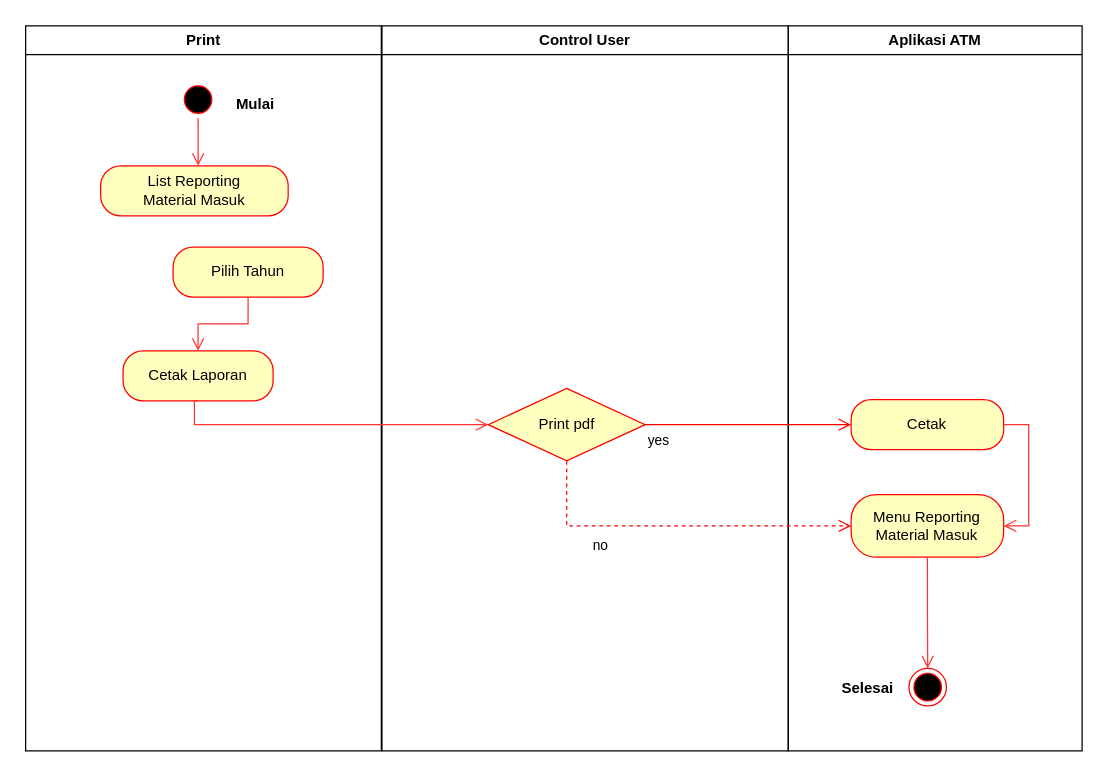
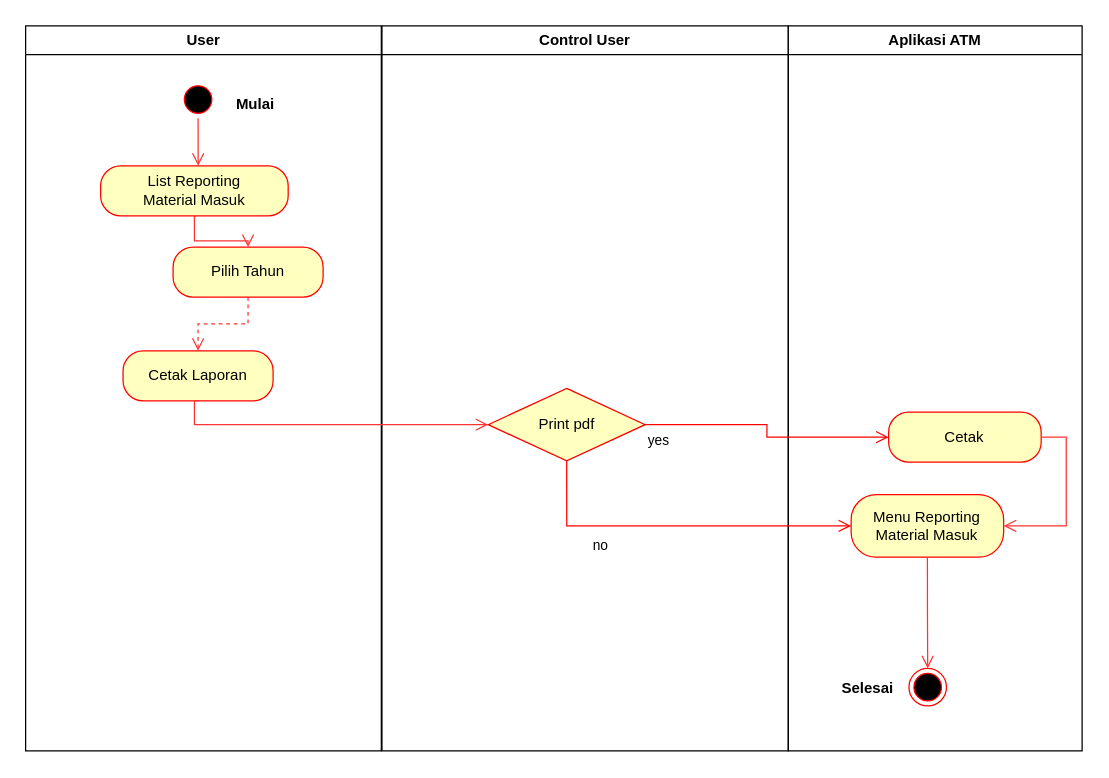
  <mxCell id="0" />
  <mxCell id="1" parent="0" />
- <mxCell id="2" value="Print" style="swimlane;whiteSpace=wrap" parent="1" vertex="1"><mxGeometry x="20" y="20" width="284.5" height="580" as="geometry" /></mxCell>
+ <mxCell id="2" value="User" style="swimlane;whiteSpace=wrap" parent="1" vertex="1"><mxGeometry x="20" y="20" width="284.5" height="580" as="geometry" /></mxCell>
  <mxCell id="3" style="edgeStyle=orthogonalEdgeStyle;rounded=0;orthogonalLoop=1;jettySize=auto;html=1;exitX=0.5;exitY=1;exitDx=0;exitDy=0;strokeColor=#FF3333;strokeWidth=1;endArrow=open;endFill=0;endSize=8;entryX=0.5;entryY=0;entryDx=0;entryDy=0;" parent="2" source="4" edge="1"><mxGeometry relative="1" as="geometry"><Array as="points" /><mxPoint x="138" y="112" as="targetPoint" /><mxPoint x="135.93" y="74" as="sourcePoint" /></mxGeometry></mxCell>
  <mxCell id="4" value="" style="ellipse;shape=startState;fillColor=#000000;strokeColor=#ff0000;" parent="2" vertex="1"><mxGeometry x="122.93" y="44" width="30" height="30" as="geometry" /></mxCell>
  <mxCell id="5" value="Mulai" style="text;align=center;fontStyle=1;verticalAlign=middle;spacingLeft=3;spacingRight=3;strokeColor=none;rotatable=0;points=[[0,0.5],[1,0.5]];portConstraint=eastwest;" parent="2" vertex="1"><mxGeometry x="144" y="49" width="80" height="26" as="geometry" /></mxCell>
  <mxCell id="6" value="Pilih Tahun" style="rounded=1;whiteSpace=wrap;html=1;arcSize=40;fontColor=#000000;fillColor=#ffffc0;strokeColor=#ff0000;" parent="2" vertex="1"><mxGeometry x="117.93" y="177" width="120" height="40" as="geometry" /></mxCell>
+ <mxCell id="7" style="edgeStyle=orthogonalEdgeStyle;rounded=0;orthogonalLoop=1;jettySize=auto;html=1;exitX=0.5;exitY=1;exitDx=0;exitDy=0;entryX=0.5;entryY=0;entryDx=0;entryDy=0;endSize=8;endArrow=open;endFill=0;strokeColor=#FF3333;" parent="2" source="8" target="6" edge="1"><mxGeometry relative="1" as="geometry" /></mxCell>
  <mxCell id="8" value="List Reporting &lt;br&gt;Material Masuk" style="rounded=1;whiteSpace=wrap;html=1;arcSize=40;fontColor=#000000;fillColor=#ffffc0;strokeColor=#ff0000;" parent="2" vertex="1"><mxGeometry x="60" y="112" width="150" height="40" as="geometry" /></mxCell>
  <mxCell id="9" style="edgeStyle=orthogonalEdgeStyle;rounded=0;orthogonalLoop=1;jettySize=auto;html=1;exitX=0.5;exitY=1;exitDx=0;exitDy=0;strokeColor=#FF3333;strokeWidth=1;endArrow=open;endFill=0;endSize=8;" parent="2" source="8" target="8" edge="1"><mxGeometry relative="1" as="geometry" /></mxCell>
  <mxCell id="10" value="Cetak Laporan" style="rounded=1;whiteSpace=wrap;html=1;arcSize=40;fontColor=#000000;fillColor=#ffffc0;strokeColor=#ff0000;" parent="2" vertex="1"><mxGeometry x="77.93" y="260" width="120" height="40" as="geometry" /></mxCell>
- <mxCell id="11" style="edgeStyle=orthogonalEdgeStyle;rounded=0;orthogonalLoop=1;jettySize=auto;html=1;entryX=0.5;entryY=0;entryDx=0;entryDy=0;endSize=8;endArrow=open;endFill=0;strokeColor=#FF3333;exitX=0.5;exitY=1;exitDx=0;exitDy=0;" parent="2" source="6" target="10" edge="1"><mxGeometry relative="1" as="geometry"><mxPoint x="60" y="230" as="sourcePoint" /><mxPoint x="147.93" y="192" as="targetPoint" /></mxGeometry></mxCell>
+ <mxCell id="11" style="edgeStyle=orthogonalEdgeStyle;rounded=0;orthogonalLoop=1;jettySize=auto;html=1;entryX=0.5;entryY=0;entryDx=0;entryDy=0;endSize=8;endArrow=open;endFill=0;strokeColor=#FF3333;exitX=0.5;exitY=1;exitDx=0;exitDy=0;dashed=1;" parent="2" source="6" target="10" edge="1"><mxGeometry relative="1" as="geometry"><mxPoint x="60" y="230" as="sourcePoint" /><mxPoint x="147.93" y="192" as="targetPoint" /></mxGeometry></mxCell>
  <mxCell id="12" value="Control User" style="swimlane;whiteSpace=wrap" parent="1" vertex="1"><mxGeometry x="305" y="20" width="325" height="580" as="geometry" /></mxCell>
  <mxCell id="13" value="Print pdf" style="rhombus;whiteSpace=wrap;html=1;fillColor=#ffffc0;strokeColor=#ff0000;strokeWidth=1;" parent="12" vertex="1"><mxGeometry x="85" y="290" width="125.5" height="58" as="geometry" /></mxCell>
  <mxCell id="14" value="Aplikasi ATM" style="swimlane;whiteSpace=wrap" parent="1" vertex="1"><mxGeometry x="630" y="20" width="235" height="580" as="geometry" /></mxCell>
  <mxCell id="15" value="" style="ellipse;html=1;shape=endState;fillColor=#000000;strokeColor=#ff0000;strokeWidth=1;" parent="14" vertex="1"><mxGeometry x="96.5" y="514" width="30" height="30" as="geometry" /></mxCell>
  <mxCell id="16" value="Selesai" style="text;align=center;fontStyle=1;verticalAlign=middle;spacingLeft=3;spacingRight=3;strokeColor=none;rotatable=0;points=[[0,0.5],[1,0.5]];portConstraint=eastwest;" parent="14" vertex="1"><mxGeometry x="25" y="515" width="77.5" height="29" as="geometry" /></mxCell>
  <mxCell id="17" value="Menu Reporting&lt;br&gt;Material Masuk" style="rounded=1;whiteSpace=wrap;html=1;arcSize=40;fontColor=#000000;fillColor=#ffffc0;strokeColor=#ff0000;strokeWidth=1;" parent="14" vertex="1"><mxGeometry x="50.25" y="375" width="122" height="50" as="geometry" /></mxCell>
  <mxCell id="18" style="edgeStyle=orthogonalEdgeStyle;rounded=0;orthogonalLoop=1;jettySize=auto;html=1;entryX=0.5;entryY=0;entryDx=0;entryDy=0;strokeColor=#FF3333;strokeWidth=1;endArrow=open;endFill=0;endSize=8;exitX=0.5;exitY=1;exitDx=0;exitDy=0;" parent="14" source="17" target="15" edge="1"><mxGeometry relative="1" as="geometry"><mxPoint x="40" y="469" as="sourcePoint" /></mxGeometry></mxCell>
- <mxCell id="19" value="Cetak" style="rounded=1;whiteSpace=wrap;html=1;arcSize=40;fontColor=#000000;fillColor=#ffffc0;strokeColor=#ff0000;strokeWidth=1;" parent="14" vertex="1"><mxGeometry x="50.25" y="299" width="122" height="40" as="geometry" /></mxCell>
+ <mxCell id="19" value="Cetak" style="rounded=1;whiteSpace=wrap;html=1;arcSize=40;fontColor=#000000;fillColor=#ffffc0;strokeColor=#ff0000;strokeWidth=1;" parent="14" vertex="1"><mxGeometry x="80.25" y="309" width="122" height="40" as="geometry" /></mxCell>
  <mxCell id="20" style="edgeStyle=orthogonalEdgeStyle;rounded=0;orthogonalLoop=1;jettySize=auto;html=1;exitX=1;exitY=0.5;exitDx=0;exitDy=0;entryX=1;entryY=0.5;entryDx=0;entryDy=0;strokeColor=#FF3333;endArrow=open;endFill=0;endSize=8;" parent="14" source="19" target="17" edge="1"><mxGeometry relative="1" as="geometry" /></mxCell>
- <mxCell id="21" value="no" style="edgeStyle=orthogonalEdgeStyle;html=1;align=left;verticalAlign=bottom;endArrow=open;endSize=8;strokeColor=#ff0000;rounded=0;strokeWidth=1;exitX=0.5;exitY=1;exitDx=0;exitDy=0;entryX=0;entryY=0.5;entryDx=0;entryDy=0;dashed=1;" parent="1" source="13" target="17" edge="1"><mxGeometry x="-0.489" y="-25" relative="1" as="geometry"><mxPoint x="660" y="680" as="targetPoint" /><mxPoint x="460.75" y="473" as="sourcePoint" /><mxPoint as="offset" /></mxGeometry></mxCell>
+ <mxCell id="21" value="no" style="edgeStyle=orthogonalEdgeStyle;html=1;align=left;verticalAlign=bottom;endArrow=open;endSize=8;strokeColor=#ff0000;rounded=0;strokeWidth=1;exitX=0.5;exitY=1;exitDx=0;exitDy=0;entryX=0;entryY=0.5;entryDx=0;entryDy=0;" parent="1" source="13" target="17" edge="1"><mxGeometry x="-0.489" y="-25" relative="1" as="geometry"><mxPoint x="660" y="680" as="targetPoint" /><mxPoint x="460.75" y="473" as="sourcePoint" /><mxPoint as="offset" /></mxGeometry></mxCell>
  <mxCell id="22" value="yes" style="edgeStyle=orthogonalEdgeStyle;html=1;align=left;verticalAlign=top;endArrow=open;endSize=8;strokeColor=#ff0000;rounded=0;exitX=1;exitY=0.5;exitDx=0;exitDy=0;entryX=0;entryY=0.5;entryDx=0;entryDy=0;" parent="1" source="13" target="19" edge="1"><mxGeometry x="-1" relative="1" as="geometry"><mxPoint x="500" y="420" as="targetPoint" /><mxPoint x="523.5" y="444" as="sourcePoint" /></mxGeometry></mxCell>
  <mxCell id="23" style="edgeStyle=orthogonalEdgeStyle;rounded=0;orthogonalLoop=1;jettySize=auto;html=1;strokeColor=#FF3333;endArrow=open;endFill=0;endSize=8;entryX=0;entryY=0.5;entryDx=0;entryDy=0;startArrow=none;" parent="1" target="13" edge="1"><mxGeometry relative="1" as="geometry"><mxPoint x="158" y="320" as="sourcePoint" /><mxPoint x="340" y="273.67" as="targetPoint" /><Array as="points"><mxPoint x="155" y="339" /></Array></mxGeometry></mxCell>
